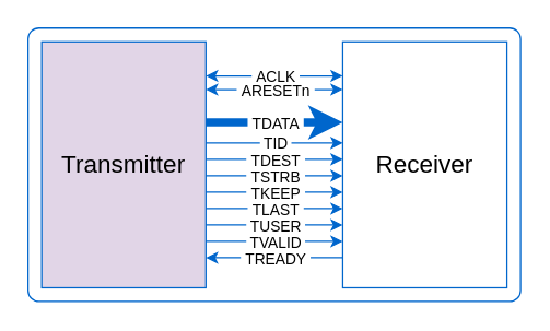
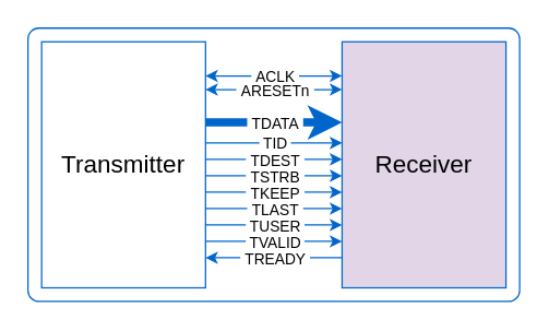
  <mxCell id="0" />
  <mxCell id="1" parent="0" />
  <mxCell id="2" value="" style="rounded=1;whiteSpace=wrap;html=1;strokeColor=#0066CC;fontSize=18;arcSize=4;" parent="1" vertex="1"><mxGeometry x="20" y="20" width="360" height="200" as="geometry" /></mxCell>
- <mxCell id="3" value="&lt;font style=&quot;font-size: 18px;&quot;&gt;Receiver&lt;br&gt;&lt;/font&gt;" style="rounded=0;whiteSpace=wrap;html=1;strokeColor=#0066CC;" parent="1" vertex="1"><mxGeometry x="250" y="30" width="120" height="180" as="geometry" /></mxCell>
- <mxCell id="4" value="&lt;font style=&quot;font-size: 18px;&quot;&gt;Transmitter&lt;br&gt;&lt;/font&gt;" style="rounded=0;whiteSpace=wrap;html=1;strokeColor=#0066CC;fillColor=#e1d5e7;" parent="1" vertex="1"><mxGeometry x="30" y="30" width="120" height="180" as="geometry" /></mxCell>
+ <mxCell id="3" value="&lt;font style=&quot;font-size: 18px;&quot;&gt;Receiver&lt;br&gt;&lt;/font&gt;" style="rounded=0;whiteSpace=wrap;html=1;strokeColor=#0066CC;fillColor=#e1d5e7;" parent="1" vertex="1"><mxGeometry x="250" y="30" width="120" height="180" as="geometry" /></mxCell>
+ <mxCell id="4" value="&lt;font style=&quot;font-size: 18px;&quot;&gt;Transmitter&lt;br&gt;&lt;/font&gt;" style="rounded=0;whiteSpace=wrap;html=1;strokeColor=#0066CC;" parent="1" vertex="1"><mxGeometry x="30" y="30" width="120" height="180" as="geometry" /></mxCell>
  <mxCell id="5" value="" style="endArrow=classic;html=1;rounded=0;strokeColor=#0066CC;startArrow=classic;startFill=1;" parent="1" edge="1"><mxGeometry relative="1" as="geometry"><mxPoint x="150" y="55" as="sourcePoint" /><mxPoint x="250" y="55" as="targetPoint" /></mxGeometry></mxCell>
  <mxCell id="6" value="&amp;nbsp;ACLK&amp;nbsp;" style="edgeLabel;resizable=0;html=1;align=center;verticalAlign=middle;strokeColor=#0066CC;" parent="5" connectable="0" vertex="1"><mxGeometry relative="1" as="geometry" /></mxCell>
  <mxCell id="7" value="" style="endArrow=classic;html=1;rounded=0;strokeColor=#0066CC;startArrow=classic;startFill=1;" parent="1" edge="1"><mxGeometry relative="1" as="geometry"><mxPoint x="150" y="65" as="sourcePoint" /><mxPoint x="250" y="65" as="targetPoint" /></mxGeometry></mxCell>
  <mxCell id="8" value="&amp;nbsp;ARESETn&amp;nbsp;" style="edgeLabel;resizable=0;html=1;align=center;verticalAlign=middle;strokeColor=#0066CC;" parent="7" connectable="0" vertex="1"><mxGeometry relative="1" as="geometry" /></mxCell>
  <mxCell id="9" value="" style="endArrow=classic;html=1;rounded=0;strokeColor=#0066CC;" parent="1" edge="1"><mxGeometry relative="1" as="geometry"><mxPoint x="150" y="128" as="sourcePoint" /><mxPoint x="250" y="128" as="targetPoint" /></mxGeometry></mxCell>
  <mxCell id="10" value="&amp;nbsp;TSTRB&amp;nbsp;" style="edgeLabel;resizable=0;html=1;align=center;verticalAlign=middle;strokeColor=#0066CC;" parent="9" connectable="0" vertex="1"><mxGeometry relative="1" as="geometry" /></mxCell>
  <mxCell id="11" value="" style="endArrow=classic;html=1;rounded=0;strokeColor=#0066cc;" parent="1" edge="1"><mxGeometry relative="1" as="geometry"><mxPoint x="150" y="104" as="sourcePoint" /><mxPoint x="250" y="104" as="targetPoint" /></mxGeometry></mxCell>
  <mxCell id="12" value="&amp;nbsp;TID&amp;nbsp;" style="edgeLabel;resizable=0;html=1;align=center;verticalAlign=middle;strokeColor=#0066CC;" parent="11" connectable="0" vertex="1"><mxGeometry relative="1" as="geometry" /></mxCell>
  <mxCell id="13" value="" style="endArrow=classic;html=1;rounded=0;strokeWidth=6;strokeColor=#0066CC;" parent="1" edge="1"><mxGeometry relative="1" as="geometry"><mxPoint x="150" y="89" as="sourcePoint" /><mxPoint x="250" y="89" as="targetPoint" /></mxGeometry></mxCell>
  <mxCell id="14" value="&amp;nbsp;TDATA&amp;nbsp;" style="edgeLabel;resizable=0;html=1;align=center;verticalAlign=middle;strokeColor=#0066CC;" parent="13" connectable="0" vertex="1"><mxGeometry relative="1" as="geometry" /></mxCell>
  <mxCell id="15" value="" style="endArrow=classic;html=1;rounded=0;strokeColor=#0066CC;" parent="1" edge="1"><mxGeometry relative="1" as="geometry"><mxPoint x="150" y="152" as="sourcePoint" /><mxPoint x="250" y="152" as="targetPoint" /></mxGeometry></mxCell>
  <mxCell id="16" value="&amp;nbsp;TLAST&amp;nbsp;" style="edgeLabel;resizable=0;html=1;align=center;verticalAlign=middle;strokeColor=#0066CC;" parent="15" connectable="0" vertex="1"><mxGeometry relative="1" as="geometry" /></mxCell>
  <mxCell id="17" value="" style="endArrow=classic;html=1;rounded=0;strokeColor=#0066CC;" parent="1" edge="1"><mxGeometry relative="1" as="geometry"><mxPoint x="150" y="176" as="sourcePoint" /><mxPoint x="250" y="176" as="targetPoint" /></mxGeometry></mxCell>
  <mxCell id="18" value="&amp;nbsp;TVALID&amp;nbsp;" style="edgeLabel;resizable=0;html=1;align=center;verticalAlign=middle;strokeColor=#0066CC;" parent="17" connectable="0" vertex="1"><mxGeometry relative="1" as="geometry" /></mxCell>
  <mxCell id="19" value="" style="endArrow=classic;html=1;rounded=0;strokeColor=#0066CC;" parent="1" edge="1"><mxGeometry relative="1" as="geometry"><mxPoint x="150" y="164" as="sourcePoint" /><mxPoint x="250" y="164" as="targetPoint" /></mxGeometry></mxCell>
  <mxCell id="20" value="&amp;nbsp;TUSER&amp;nbsp;" style="edgeLabel;resizable=0;html=1;align=center;verticalAlign=middle;strokeColor=#0066CC;" parent="19" connectable="0" vertex="1"><mxGeometry relative="1" as="geometry" /></mxCell>
  <mxCell id="21" value="" style="endArrow=none;html=1;rounded=0;strokeColor=#0066CC;startArrow=classic;startFill=1;endFill=0;" parent="1" edge="1"><mxGeometry relative="1" as="geometry"><mxPoint x="150" y="188" as="sourcePoint" /><mxPoint x="250" y="188" as="targetPoint" /></mxGeometry></mxCell>
  <mxCell id="22" value="&amp;nbsp;TREADY&amp;nbsp;" style="edgeLabel;resizable=0;html=1;align=center;verticalAlign=middle;strokeColor=#0066CC;" parent="21" connectable="0" vertex="1"><mxGeometry relative="1" as="geometry" /></mxCell>
  <mxCell id="23" value="" style="endArrow=classic;html=1;rounded=0;strokeColor=#0066cc;" edge="1" parent="1"><mxGeometry relative="1" as="geometry"><mxPoint x="150" y="116" as="sourcePoint" /><mxPoint x="250" y="116" as="targetPoint" /></mxGeometry></mxCell>
  <mxCell id="24" value="&amp;nbsp;TDEST&amp;nbsp;" style="edgeLabel;resizable=0;html=1;align=center;verticalAlign=middle;strokeColor=#0066CC;" connectable="0" vertex="1" parent="23"><mxGeometry relative="1" as="geometry" /></mxCell>
  <mxCell id="25" value="" style="endArrow=classic;html=1;rounded=0;strokeColor=#0066CC;" edge="1" parent="1"><mxGeometry relative="1" as="geometry"><mxPoint x="150" y="140" as="sourcePoint" /><mxPoint x="250" y="140" as="targetPoint" /></mxGeometry></mxCell>
  <mxCell id="26" value="&amp;nbsp;TKEEP&amp;nbsp;" style="edgeLabel;resizable=0;html=1;align=center;verticalAlign=middle;strokeColor=#0066CC;" connectable="0" vertex="1" parent="25"><mxGeometry relative="1" as="geometry" /></mxCell>
